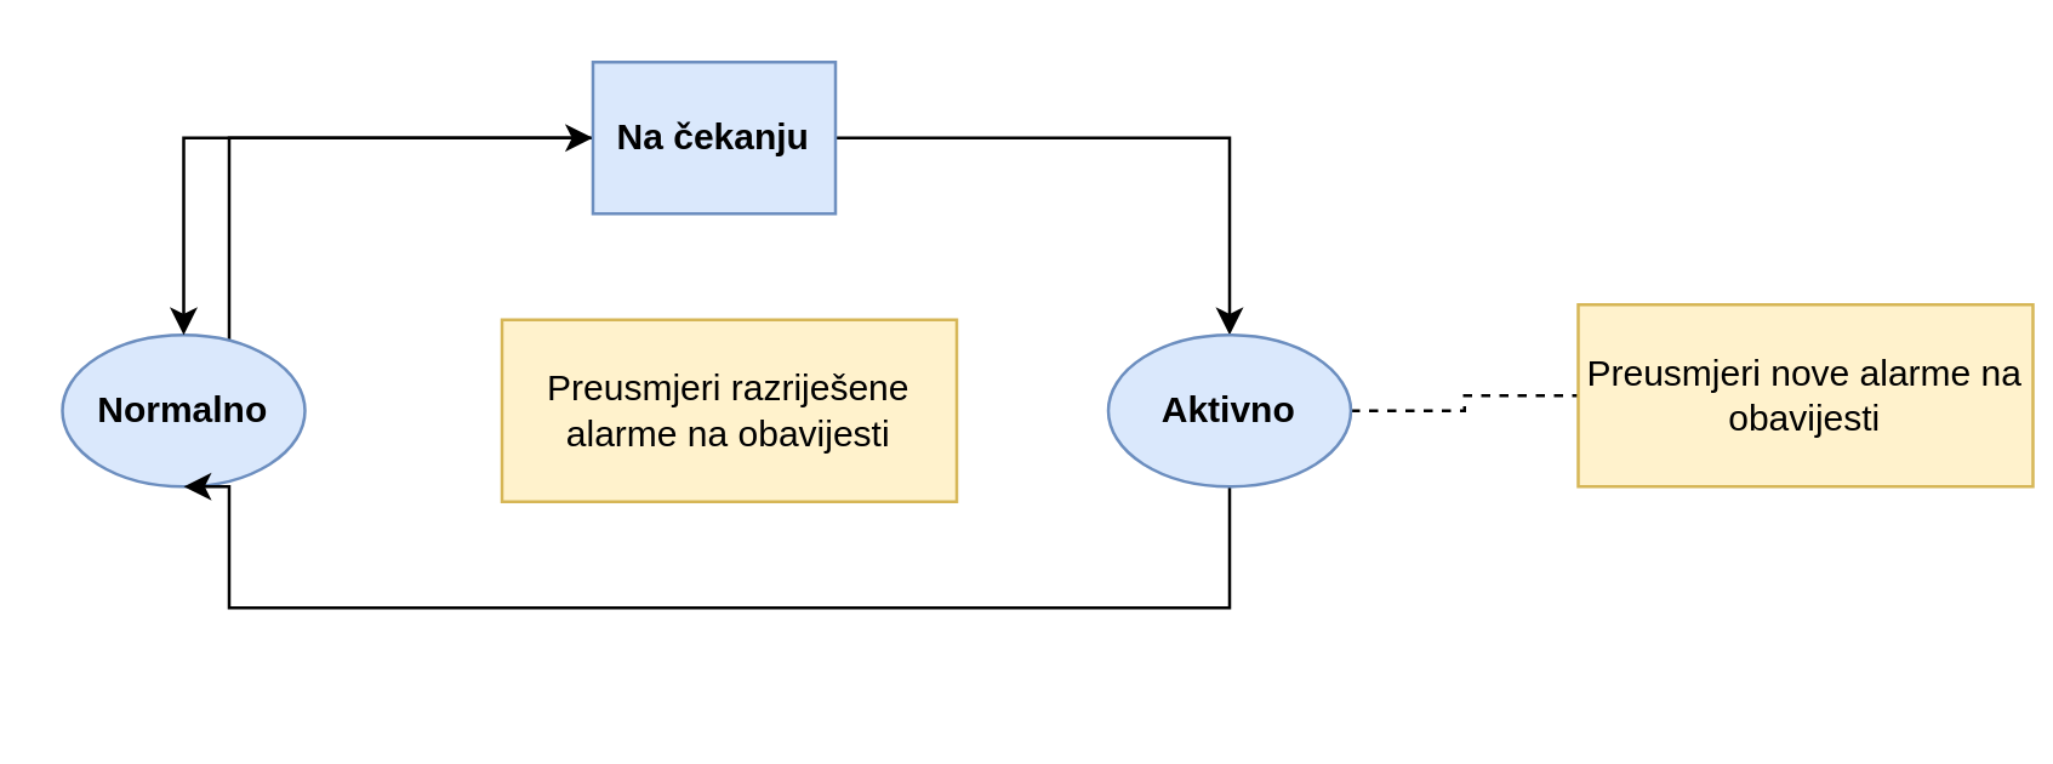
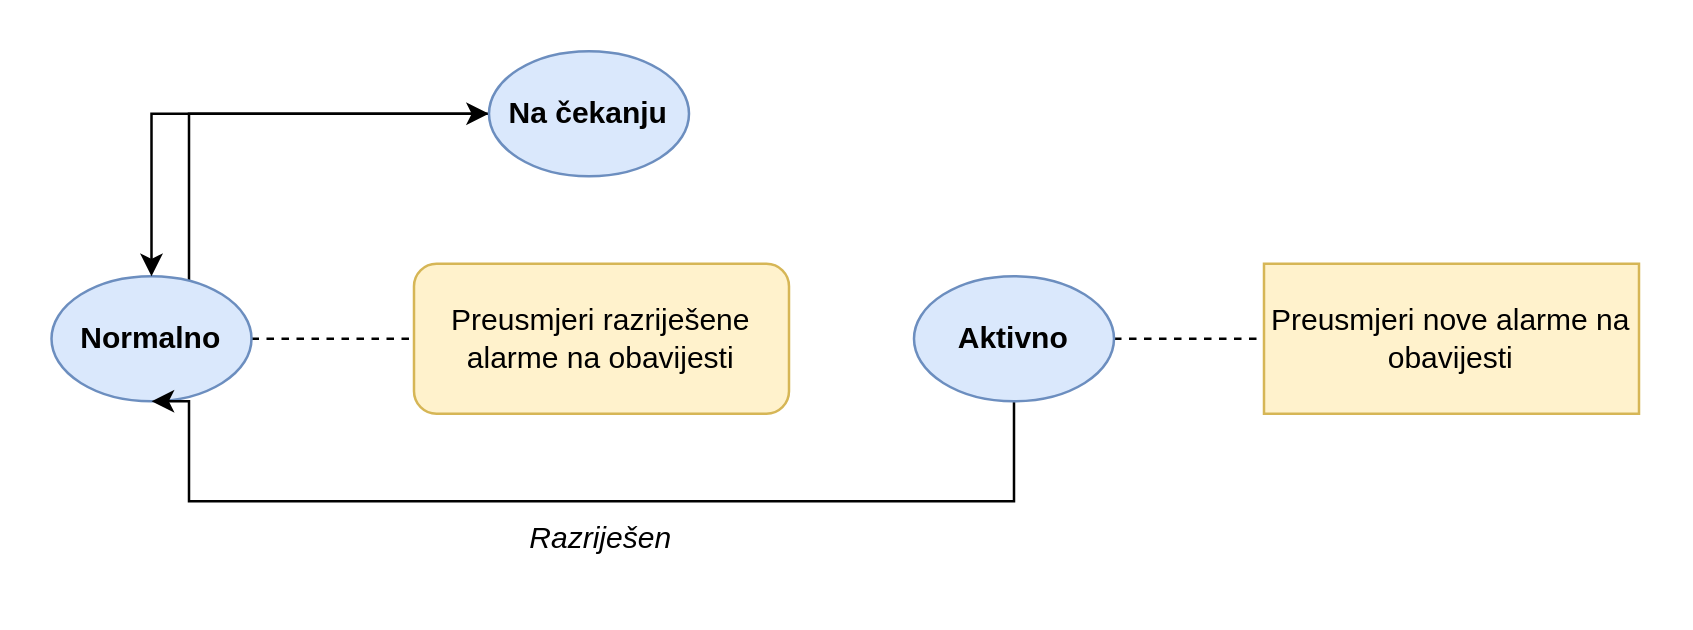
  <mxCell id="0" />
  <mxCell id="1" parent="0" />
  <mxCell id="2" style="edgeStyle=orthogonalEdgeStyle;rounded=0;orthogonalLoop=1;jettySize=auto;html=1;entryX=0;entryY=0.5;entryDx=0;entryDy=0;" edge="1" parent="1" source="4" target="7"><mxGeometry relative="1" as="geometry"><Array as="points"><mxPoint x="75" y="45" /></Array></mxGeometry></mxCell>
+ <mxCell id="3" style="edgeStyle=orthogonalEdgeStyle;rounded=0;orthogonalLoop=1;jettySize=auto;html=1;entryX=0;entryY=0.5;entryDx=0;entryDy=0;endArrow=none;endFill=0;dashed=1;" edge="1" parent="1" source="4" target="11"><mxGeometry relative="1" as="geometry" /></mxCell>
  <mxCell id="4" value="Normalno" style="ellipse;whiteSpace=wrap;html=1;fontStyle=1;fillColor=#dae8fc;strokeColor=#6c8ebf;" vertex="1" parent="1"><mxGeometry x="20" y="110" width="80" height="50" as="geometry" /></mxCell>
- <mxCell id="5" style="edgeStyle=orthogonalEdgeStyle;rounded=0;orthogonalLoop=1;jettySize=auto;html=1;entryX=0.5;entryY=0;entryDx=0;entryDy=0;" edge="1" parent="1" source="7" target="10"><mxGeometry relative="1" as="geometry" /></mxCell>
  <mxCell id="6" style="edgeStyle=orthogonalEdgeStyle;rounded=0;orthogonalLoop=1;jettySize=auto;html=1;" edge="1" parent="1" source="7" target="4"><mxGeometry relative="1" as="geometry" /></mxCell>
- <mxCell id="7" value="Na čekanju" style="whiteSpace=wrap;html=1;fontStyle=1;fillColor=#dae8fc;strokeColor=#6c8ebf;rounded=0;" vertex="1" parent="1"><mxGeometry x="195" y="20" width="80" height="50" as="geometry" /></mxCell>
+ <mxCell id="7" value="Na čekanju" style="ellipse;whiteSpace=wrap;html=1;fontStyle=1;fillColor=#dae8fc;strokeColor=#6c8ebf;" vertex="1" parent="1"><mxGeometry x="195" y="20" width="80" height="50" as="geometry" /></mxCell>
  <mxCell id="8" style="edgeStyle=orthogonalEdgeStyle;rounded=0;orthogonalLoop=1;jettySize=auto;html=1;entryX=0.5;entryY=1;entryDx=0;entryDy=0;" edge="1" parent="1" source="10" target="4"><mxGeometry relative="1" as="geometry"><Array as="points"><mxPoint x="405" y="200" /><mxPoint x="75" y="200" /></Array></mxGeometry></mxCell>
  <mxCell id="9" style="edgeStyle=orthogonalEdgeStyle;rounded=0;orthogonalLoop=1;jettySize=auto;html=1;entryX=0;entryY=0.5;entryDx=0;entryDy=0;dashed=1;endArrow=none;endFill=0;" edge="1" parent="1" source="10" target="12"><mxGeometry relative="1" as="geometry" /></mxCell>
  <mxCell id="10" value="Aktivno" style="ellipse;whiteSpace=wrap;html=1;fontStyle=1;fillColor=#dae8fc;strokeColor=#6c8ebf;" vertex="1" parent="1"><mxGeometry x="365" y="110" width="80" height="50" as="geometry" /></mxCell>
- <mxCell id="11" value="Preusmjeri razriješene alarme na obavijesti" style="rounded=0;whiteSpace=wrap;html=1;fillColor=#fff2cc;strokeColor=#d6b656;" vertex="1" parent="1"><mxGeometry x="165" y="105" width="150" height="60" as="geometry" /></mxCell>
- <mxCell id="12" value="Preusmjeri nove alarme na obavijesti" style="rounded=0;whiteSpace=wrap;html=1;fillColor=#fff2cc;strokeColor=#d6b656;" vertex="1" parent="1"><mxGeometry x="520" y="100" width="150" height="60" as="geometry" /></mxCell>
+ <mxCell id="11" value="Preusmjeri razriješene alarme na obavijesti" style="whiteSpace=wrap;html=1;fillColor=#fff2cc;strokeColor=#d6b656;rounded=1;" vertex="1" parent="1"><mxGeometry x="165" y="105" width="150" height="60" as="geometry" /></mxCell>
+ <mxCell id="12" value="Preusmjeri nove alarme na obavijesti" style="rounded=0;whiteSpace=wrap;html=1;fillColor=#fff2cc;strokeColor=#d6b656;" vertex="1" parent="1"><mxGeometry x="505" y="105" width="150" height="60" as="geometry" /></mxCell>
+ <mxCell id="13" value="Razriješen" style="text;html=1;align=center;verticalAlign=middle;whiteSpace=wrap;rounded=0;fontStyle=2" vertex="1" parent="1"><mxGeometry x="210" y="200" width="60" height="30" as="geometry" /></mxCell>
